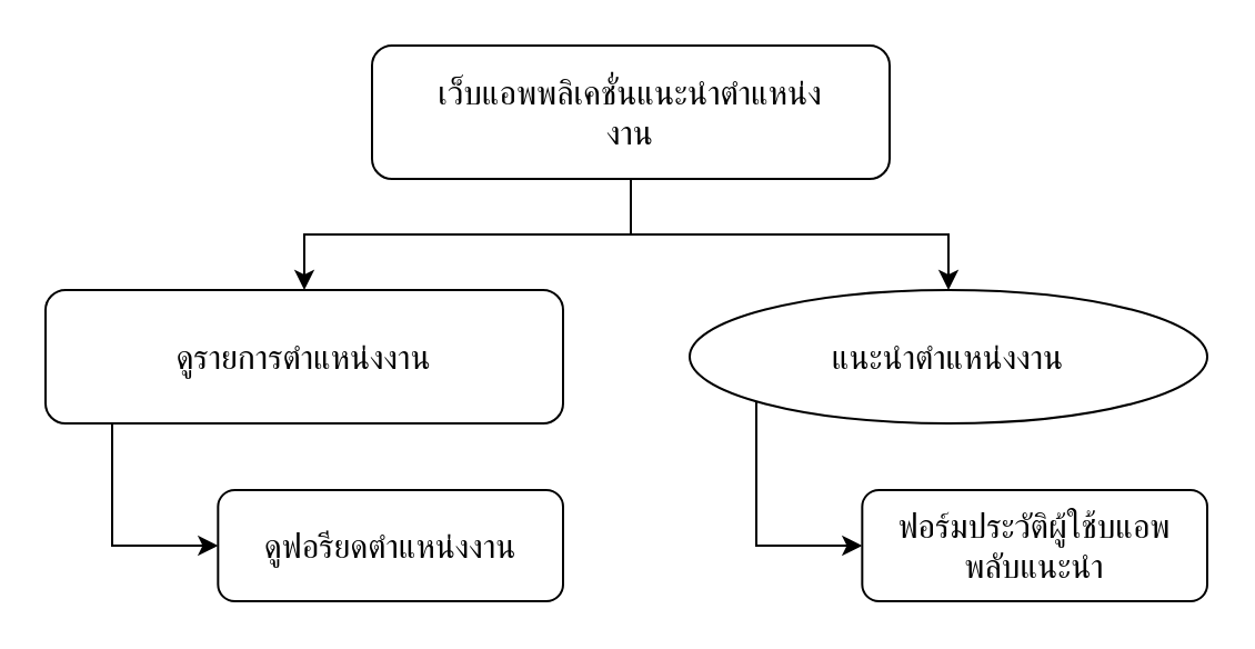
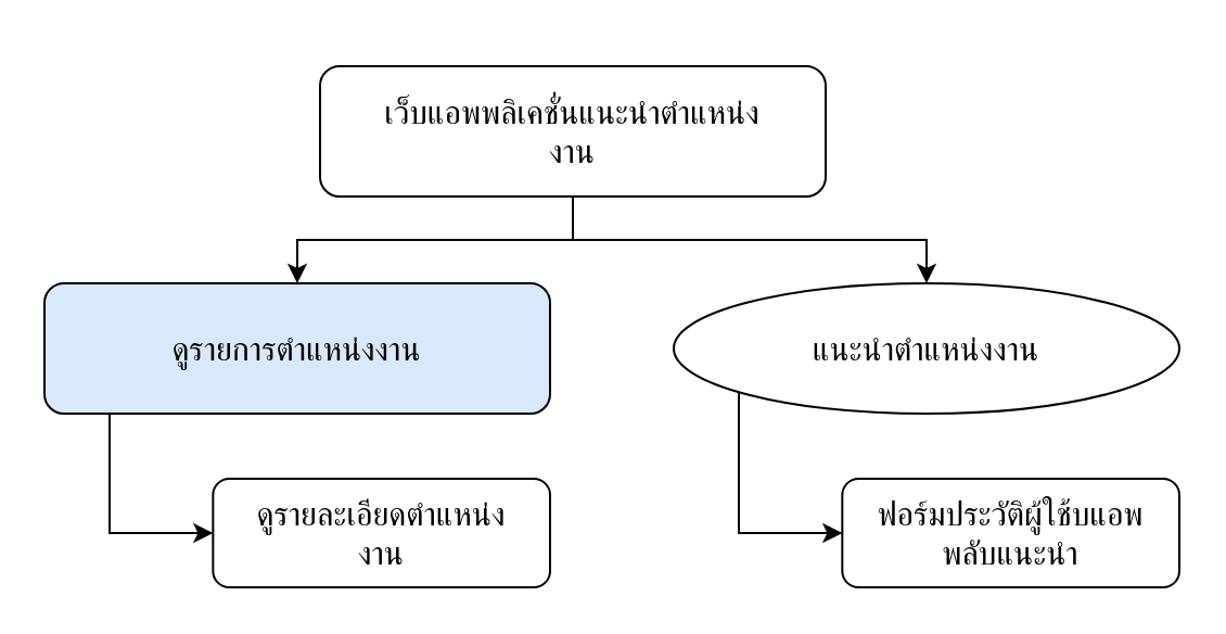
  <mxCell id="0" />
  <mxCell id="1" parent="0" />
  <mxCell id="2" style="edgeStyle=orthogonalEdgeStyle;rounded=0;orthogonalLoop=1;jettySize=auto;html=1;entryX=0.5;entryY=0;entryDx=0;entryDy=0;" edge="1" parent="1" source="4" target="7"><mxGeometry relative="1" as="geometry" /></mxCell>
  <mxCell id="3" style="edgeStyle=orthogonalEdgeStyle;rounded=0;orthogonalLoop=1;jettySize=auto;html=1;" edge="1" parent="1" source="4" target="5"><mxGeometry relative="1" as="geometry" /></mxCell>
- <mxCell id="4" value="&lt;p&gt;&lt;span style=&quot;font-family: &amp;#34;tahoma&amp;#34; ; font-size: 15px&quot;&gt;เว็บแอพพลิเคชั่นแนะนำตำแหน่งงาน&lt;/span&gt;&lt;br&gt;&lt;/p&gt;" style="rounded=1;whiteSpace=wrap;html=1;spacing=30;spacingTop=0;" vertex="1" parent="1"><mxGeometry x="167" y="20" width="233" height="60" as="geometry" /></mxCell>
- <mxCell id="5" value="&lt;p&gt;&lt;font face=&quot;tahoma&quot;&gt;&lt;span style=&quot;font-size: 15px&quot;&gt;ดูรายการตำแหน่งงาน&lt;/span&gt;&lt;/font&gt;&lt;/p&gt;" style="rounded=1;whiteSpace=wrap;html=1;spacing=30;spacingTop=0;" vertex="1" parent="1"><mxGeometry x="20" y="130" width="233" height="60" as="geometry" /></mxCell>
+ <mxCell id="4" value="&lt;p&gt;&lt;span style=&quot;font-family: &amp;#34;tahoma&amp;#34; ; font-size: 15px&quot;&gt;เว็บแอพพลิเคชั่นแนะนำตำแหน่งงาน&lt;/span&gt;&lt;br&gt;&lt;/p&gt;" style="rounded=1;whiteSpace=wrap;html=1;spacing=30;spacingTop=0;" vertex="1" parent="1"><mxGeometry x="147" y="30" width="233" height="60" as="geometry" /></mxCell>
+ <mxCell id="5" value="&lt;p&gt;&lt;font face=&quot;tahoma&quot;&gt;&lt;span style=&quot;font-size: 15px&quot;&gt;ดูรายการตำแหน่งงาน&lt;/span&gt;&lt;/font&gt;&lt;/p&gt;" style="rounded=1;whiteSpace=wrap;html=1;spacing=30;spacingTop=0;fillColor=#dae8fc;" vertex="1" parent="1"><mxGeometry x="20" y="130" width="233" height="60" as="geometry" /></mxCell>
  <mxCell id="6" style="edgeStyle=orthogonalEdgeStyle;rounded=0;orthogonalLoop=1;jettySize=auto;html=1;entryX=0;entryY=0.5;entryDx=0;entryDy=0;" edge="1" parent="1" source="7" target="8"><mxGeometry relative="1" as="geometry"><Array as="points"><mxPoint x="340" y="245" /></Array></mxGeometry></mxCell>
  <mxCell id="7" value="&lt;p&gt;&lt;font face=&quot;tahoma&quot;&gt;&lt;span style=&quot;font-size: 15px&quot;&gt;แนะนำตำแหน่งงาน&lt;/span&gt;&lt;/font&gt;&lt;/p&gt;" style="ellipse;whiteSpace=wrap;html=1;spacing=30;spacingTop=0;" vertex="1" parent="1"><mxGeometry x="310" y="130" width="233" height="60" as="geometry" /></mxCell>
  <mxCell id="8" value="&lt;p&gt;&lt;font face=&quot;tahoma&quot;&gt;&lt;span style=&quot;font-size: 15px&quot;&gt;ฟอร์มประวัติผู้ใช้บแอพพลับแนะนำ&lt;/span&gt;&lt;/font&gt;&lt;/p&gt;" style="rounded=1;whiteSpace=wrap;html=1;spacing=15;spacingTop=0;" vertex="1" parent="1"><mxGeometry x="387.67" y="220" width="155.33" height="50" as="geometry" /></mxCell>
- <mxCell id="9" value="&lt;p&gt;&lt;font face=&quot;tahoma&quot;&gt;&lt;span style=&quot;font-size: 15px&quot;&gt;ดูฟอรียดตำแหน่งงาน&lt;/span&gt;&lt;/font&gt;&lt;/p&gt;" style="rounded=1;whiteSpace=wrap;html=1;spacing=15;spacingTop=0;" vertex="1" parent="1"><mxGeometry x="97.67" y="220" width="155.33" height="50" as="geometry" /></mxCell>
+ <mxCell id="9" value="&lt;p&gt;&lt;font face=&quot;tahoma&quot;&gt;&lt;span style=&quot;font-size: 15px&quot;&gt;ดูรายละเอียดตำแหน่งงาน&lt;/span&gt;&lt;/font&gt;&lt;/p&gt;" style="rounded=1;whiteSpace=wrap;html=1;spacing=15;spacingTop=0;" vertex="1" parent="1"><mxGeometry x="97.67" y="220" width="155.33" height="50" as="geometry" /></mxCell>
  <mxCell id="10" style="edgeStyle=orthogonalEdgeStyle;rounded=0;orthogonalLoop=1;jettySize=auto;html=1;entryX=0;entryY=0.5;entryDx=0;entryDy=0;" edge="1" parent="1"><mxGeometry relative="1" as="geometry"><mxPoint x="50" y="190" as="sourcePoint" /><mxPoint x="97.67" y="245" as="targetPoint" /><Array as="points"><mxPoint x="50" y="245" /></Array></mxGeometry></mxCell>
